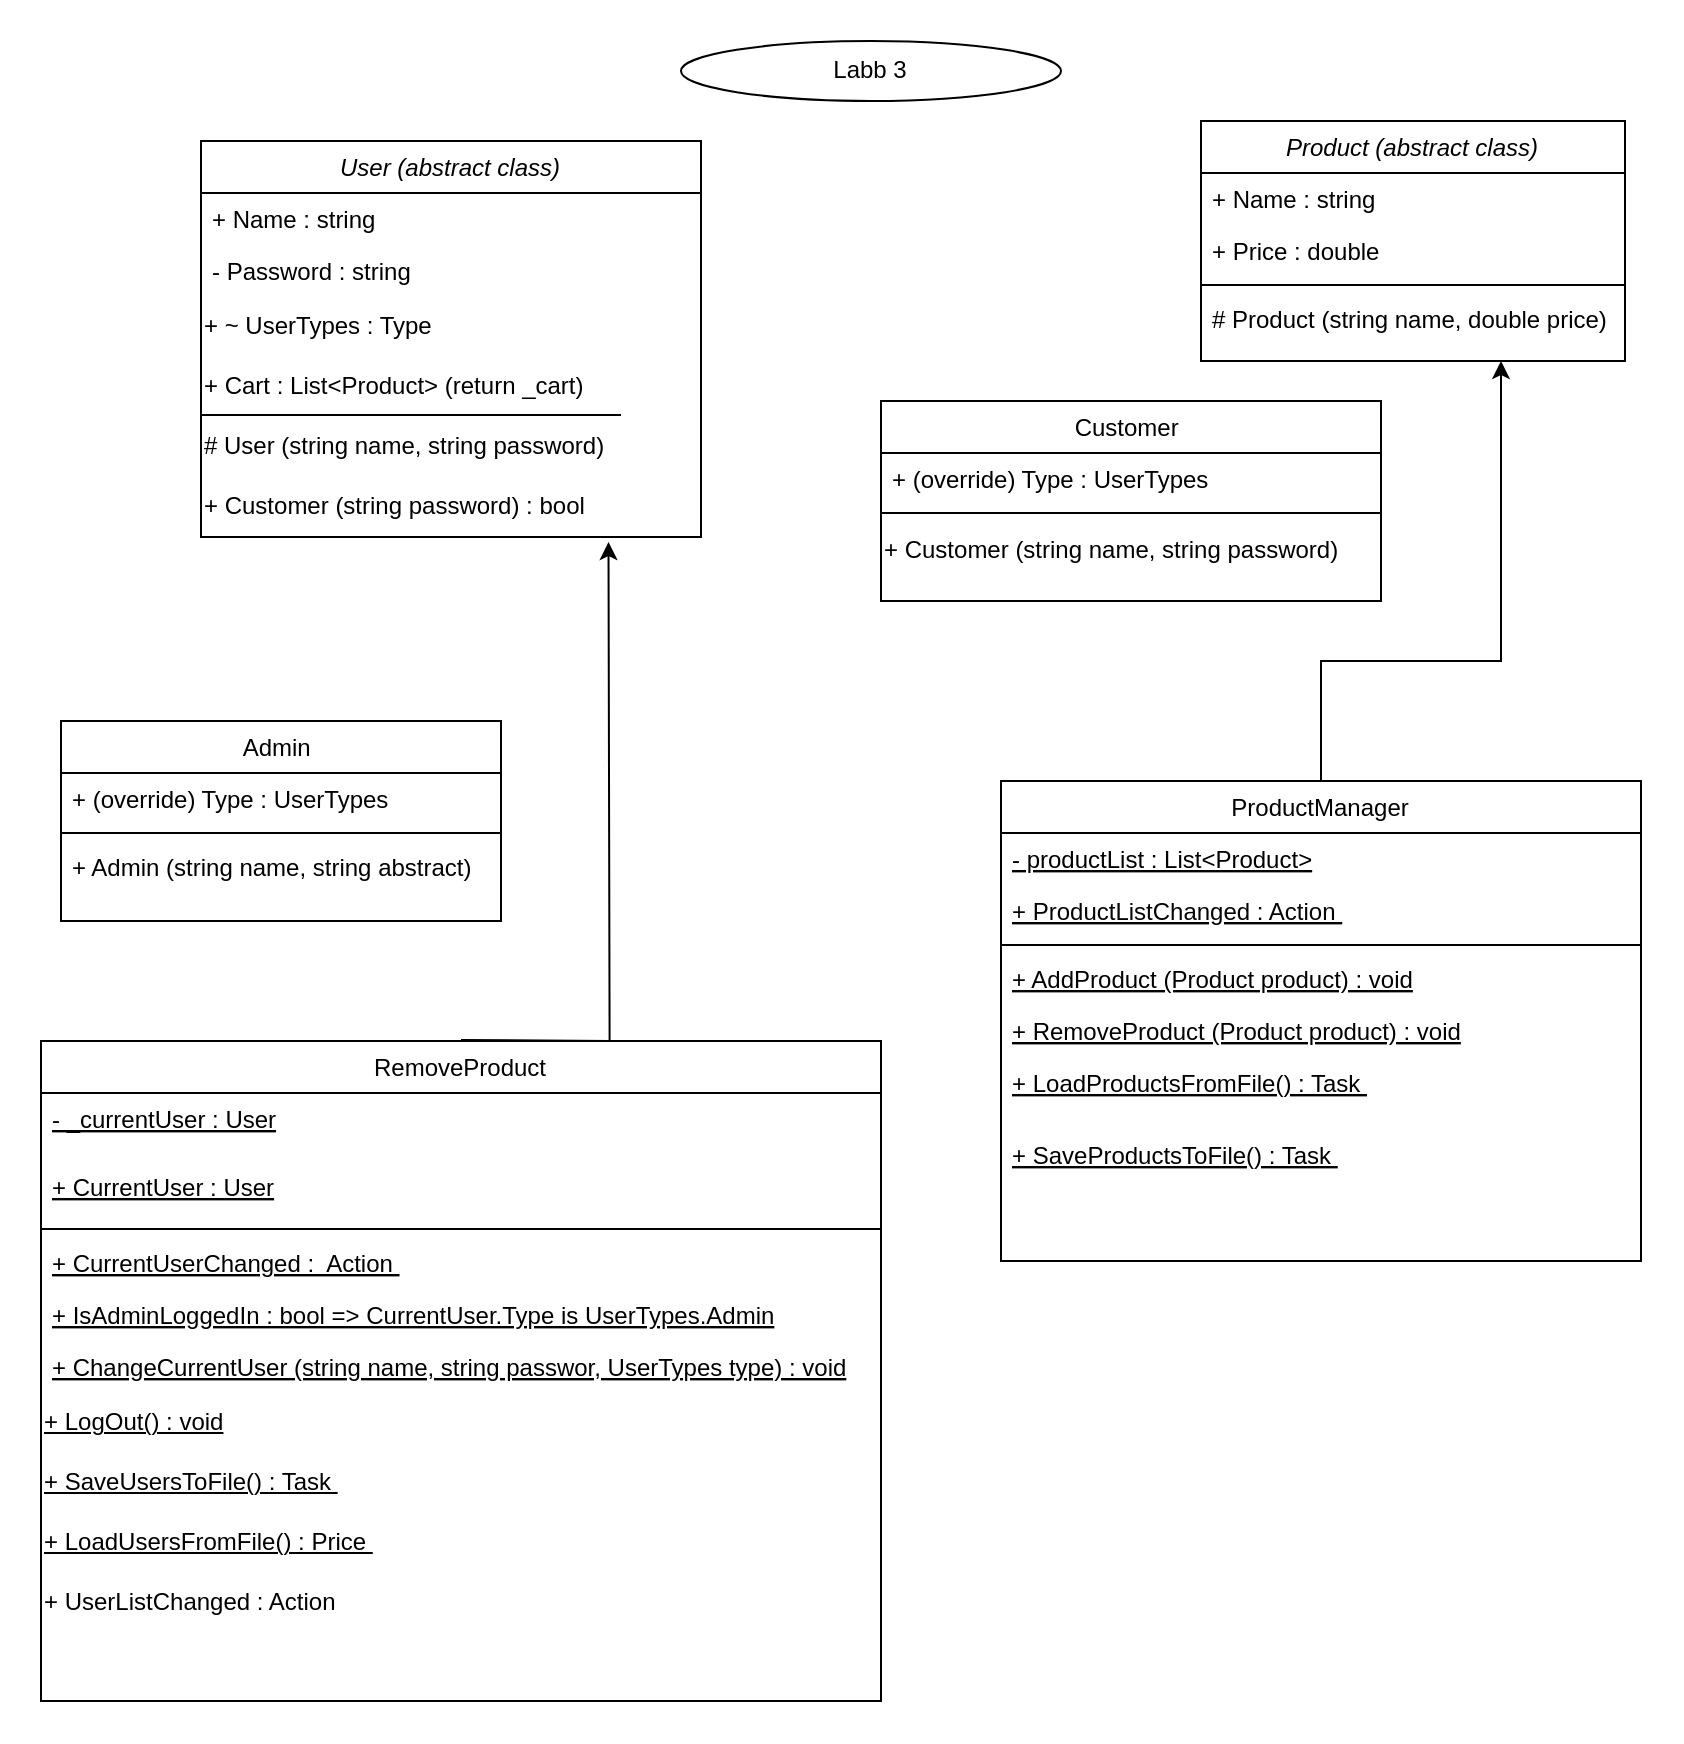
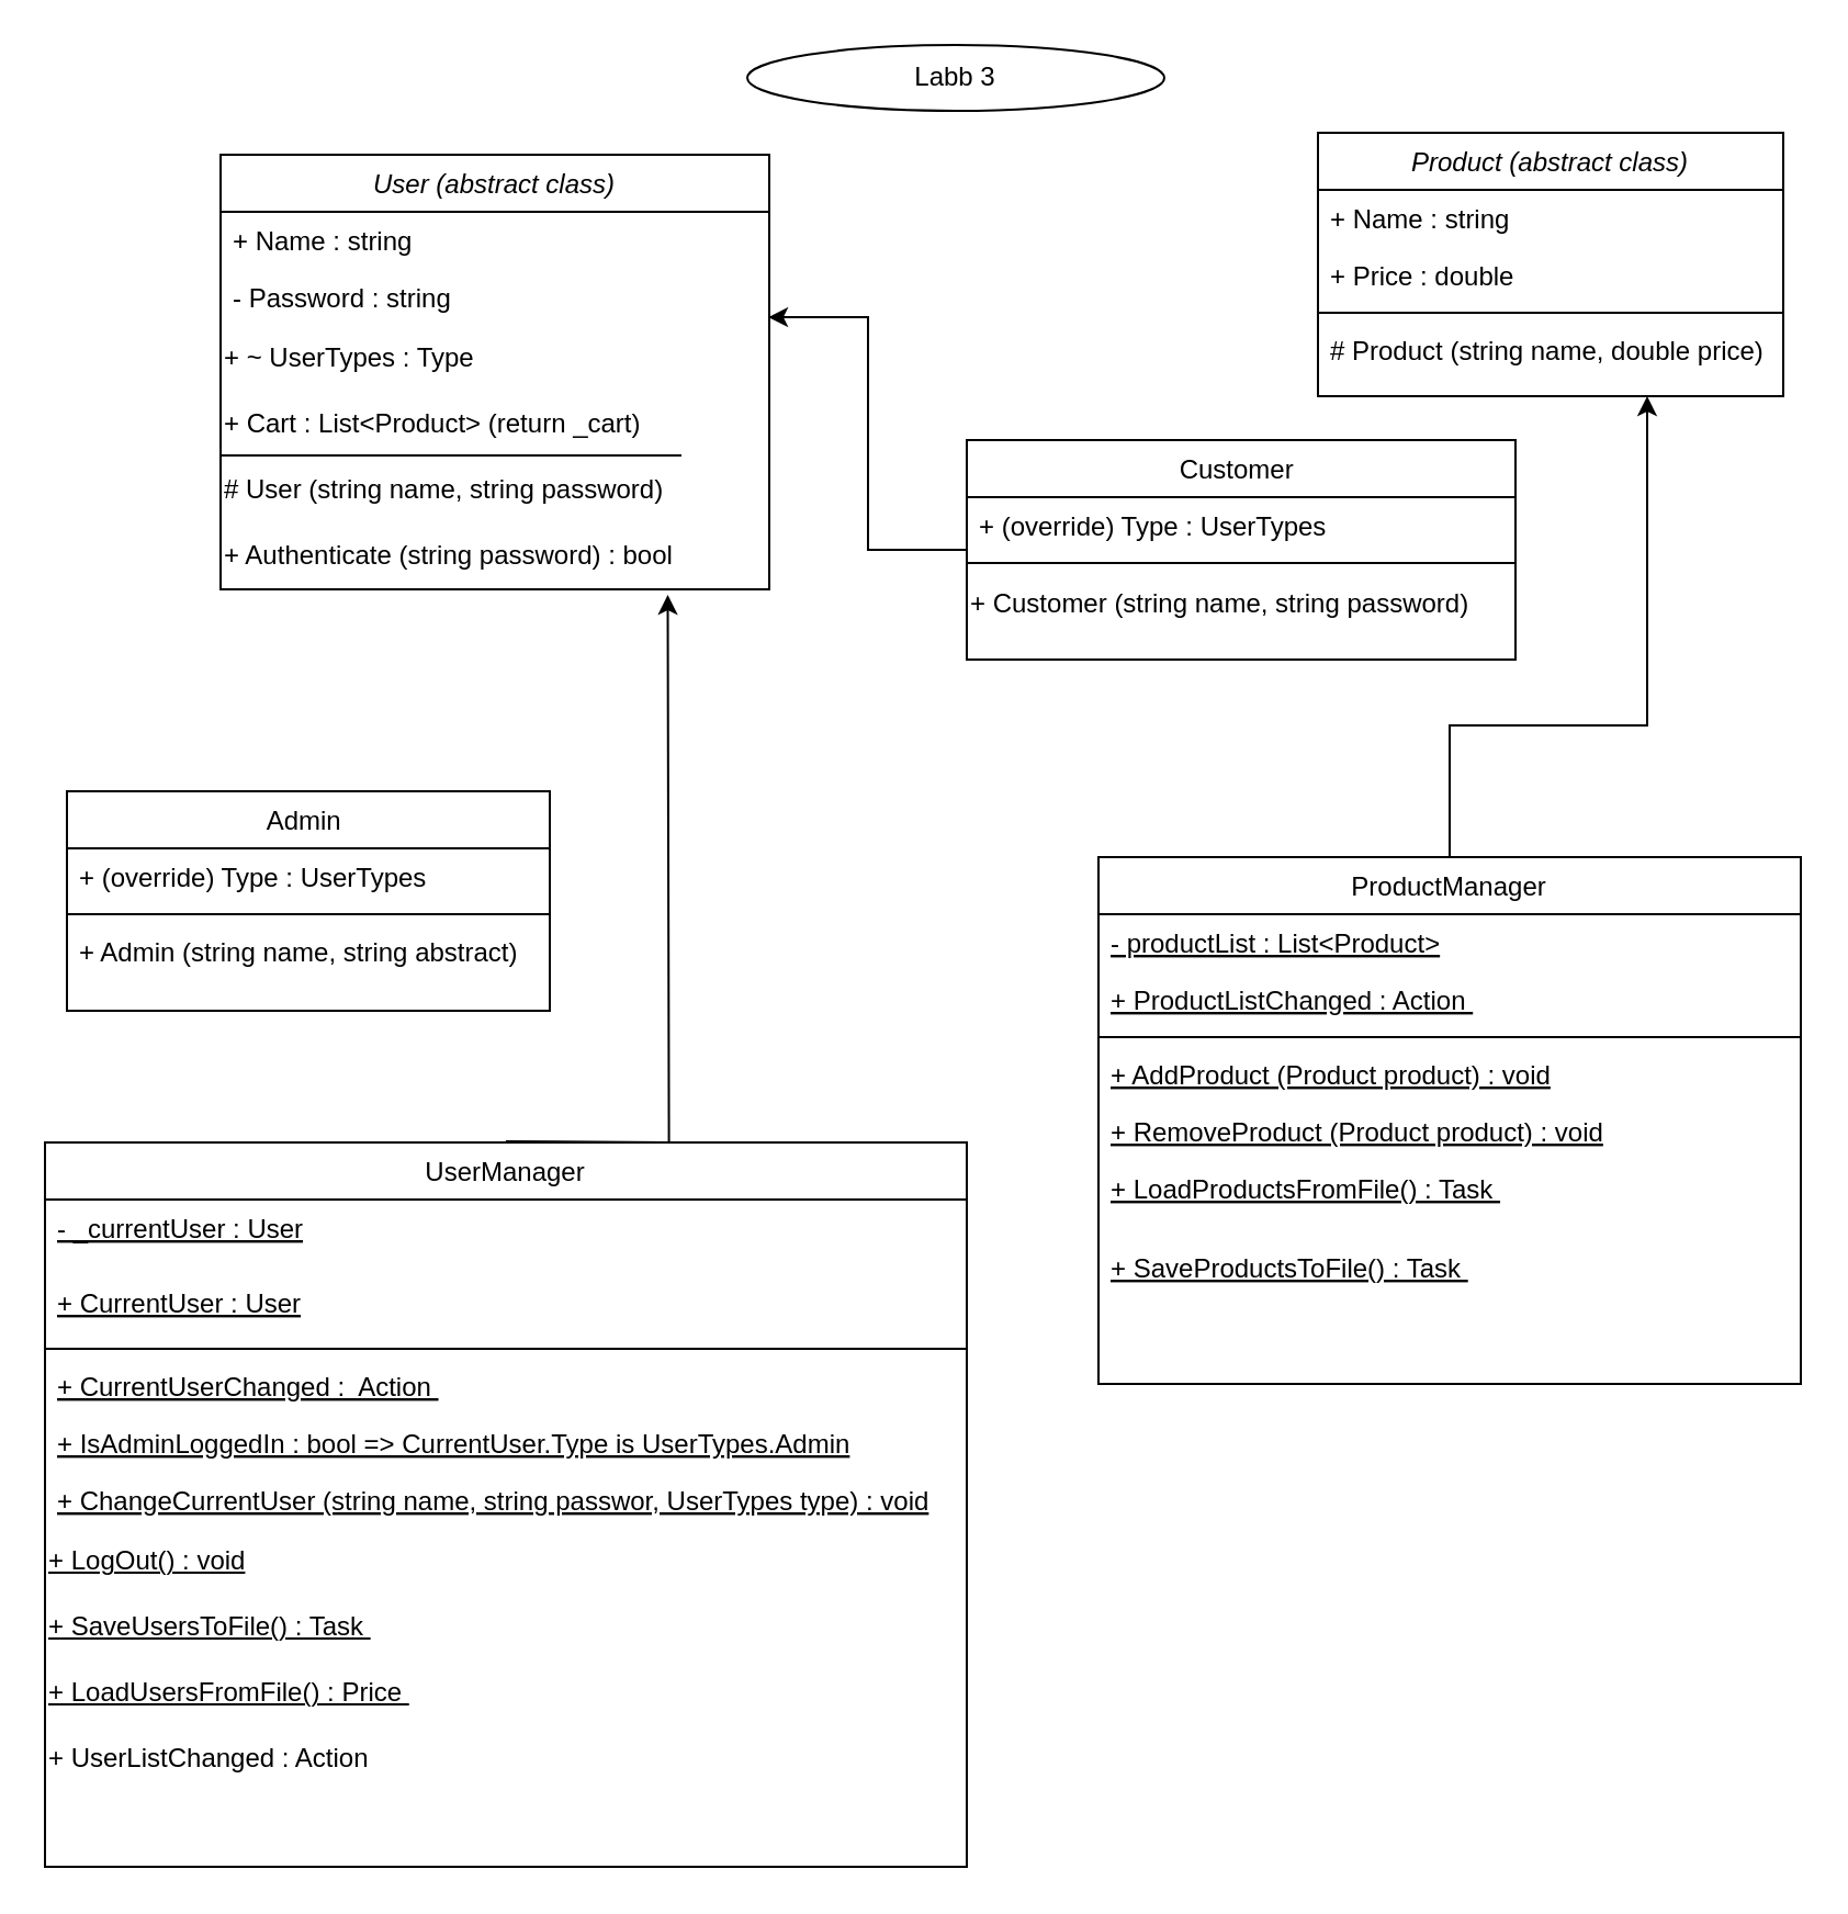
  <mxCell id="0" />
  <mxCell id="1" parent="0" />
  <mxCell id="2" value="Admin &#10;" style="swimlane;fontStyle=0;align=center;verticalAlign=top;childLayout=stackLayout;horizontal=1;startSize=26;horizontalStack=0;resizeParent=1;resizeLast=0;collapsible=1;marginBottom=0;rounded=0;shadow=0;strokeWidth=1;" parent="1" vertex="1"><mxGeometry x="30" y="360" width="220" height="100" as="geometry"><mxRectangle x="230" y="140" width="160" height="26" as="alternateBounds" /></mxGeometry></mxCell>
  <mxCell id="3" value="+ (override) Type : UserTypes" style="text;align=left;verticalAlign=top;spacingLeft=4;spacingRight=4;overflow=hidden;rotatable=0;points=[[0,0.5],[1,0.5]];portConstraint=eastwest;" parent="2" vertex="1"><mxGeometry y="26" width="220" height="26" as="geometry" /></mxCell>
  <mxCell id="4" value="" style="line;html=1;strokeWidth=1;align=left;verticalAlign=middle;spacingTop=-1;spacingLeft=3;spacingRight=3;rotatable=0;labelPosition=right;points=[];portConstraint=eastwest;" parent="2" vertex="1"><mxGeometry y="52" width="220" height="8" as="geometry" /></mxCell>
  <mxCell id="5" value="+ Admin (string name, string abstract)" style="text;align=left;verticalAlign=top;spacingLeft=4;spacingRight=4;overflow=hidden;rotatable=0;points=[[0,0.5],[1,0.5]];portConstraint=eastwest;" parent="2" vertex="1"><mxGeometry y="60" width="220" height="26" as="geometry" /></mxCell>
  <mxCell id="6" value="User (abstract class)" style="swimlane;fontStyle=2;align=center;verticalAlign=top;childLayout=stackLayout;horizontal=1;startSize=26;horizontalStack=0;resizeParent=1;resizeLast=0;collapsible=1;marginBottom=0;rounded=0;shadow=0;strokeWidth=1;" parent="1" vertex="1"><mxGeometry x="100" y="70" width="250" height="198" as="geometry"><mxRectangle x="130" y="380" width="160" height="26" as="alternateBounds" /></mxGeometry></mxCell>
  <mxCell id="7" value="+ Name : string" style="text;align=left;verticalAlign=top;spacingLeft=4;spacingRight=4;overflow=hidden;rotatable=0;points=[[0,0.5],[1,0.5]];portConstraint=eastwest;" parent="6" vertex="1"><mxGeometry y="26" width="250" height="26" as="geometry" /></mxCell>
  <mxCell id="8" value="- Password : string" style="text;align=left;verticalAlign=top;spacingLeft=4;spacingRight=4;overflow=hidden;rotatable=0;points=[[0,0.5],[1,0.5]];portConstraint=eastwest;rounded=0;shadow=0;html=0;" parent="6" vertex="1"><mxGeometry y="52" width="250" height="26" as="geometry" /></mxCell>
  <mxCell id="9" value="+ ~ UserTypes : Type" style="text;html=1;align=left;verticalAlign=middle;resizable=0;points=[];autosize=1;strokeColor=none;fillColor=none;" parent="6" vertex="1"><mxGeometry y="78" width="250" height="30" as="geometry" /></mxCell>
  <mxCell id="10" value="" style="endArrow=none;html=1;rounded=0;exitX=0;exitY=0;exitDx=0;exitDy=0;entryX=1;entryY=0;entryDx=0;entryDy=0;" parent="6" edge="1"><mxGeometry width="50" height="50" relative="1" as="geometry"><mxPoint x="2.274e-13" y="137" as="sourcePoint" /><mxPoint x="210" y="137" as="targetPoint" /><Array as="points"><mxPoint x="90" y="137" /></Array></mxGeometry></mxCell>
  <mxCell id="11" value="+ Cart : List&amp;lt;Product&amp;gt; (return _cart)" style="text;html=1;strokeColor=none;fillColor=none;align=left;verticalAlign=middle;whiteSpace=wrap;rounded=0;" parent="6" vertex="1"><mxGeometry y="108" width="250" height="30" as="geometry" /></mxCell>
  <mxCell id="12" value="# User (string name, string password)" style="text;html=1;strokeColor=none;fillColor=none;align=left;verticalAlign=middle;whiteSpace=wrap;rounded=0;" parent="6" vertex="1"><mxGeometry y="138" width="250" height="30" as="geometry" /></mxCell>
- <mxCell id="13" value="+ Customer (string password) : bool" style="text;html=1;strokeColor=none;fillColor=none;align=left;verticalAlign=middle;whiteSpace=wrap;rounded=0;" parent="6" vertex="1"><mxGeometry y="168" width="250" height="30" as="geometry" /></mxCell>
+ <mxCell id="13" value="+ Authenticate (string password) : bool" style="text;html=1;strokeColor=none;fillColor=none;align=left;verticalAlign=middle;whiteSpace=wrap;rounded=0;" parent="6" vertex="1"><mxGeometry y="168" width="250" height="30" as="geometry" /></mxCell>
+ <mxCell id="14" style="edgeStyle=orthogonalEdgeStyle;rounded=0;orthogonalLoop=1;jettySize=auto;html=1;entryX=0.998;entryY=-0.133;entryDx=0;entryDy=0;entryPerimeter=0;" parent="1" source="15" target="9" edge="1"><mxGeometry relative="1" as="geometry" /></mxCell>
  <mxCell id="15" value="Customer &#10;" style="swimlane;fontStyle=0;align=center;verticalAlign=top;childLayout=stackLayout;horizontal=1;startSize=26;horizontalStack=0;resizeParent=1;resizeLast=0;collapsible=1;marginBottom=0;rounded=0;shadow=0;strokeWidth=1;" parent="1" vertex="1"><mxGeometry x="440" y="200" width="250" height="100" as="geometry"><mxRectangle x="340" y="380" width="170" height="26" as="alternateBounds" /></mxGeometry></mxCell>
  <mxCell id="16" value="+ (override) Type : UserTypes" style="text;align=left;verticalAlign=top;spacingLeft=4;spacingRight=4;overflow=hidden;rotatable=0;points=[[0,0.5],[1,0.5]];portConstraint=eastwest;" parent="15" vertex="1"><mxGeometry y="26" width="250" height="26" as="geometry" /></mxCell>
  <mxCell id="17" value="" style="line;html=1;strokeWidth=1;align=left;verticalAlign=middle;spacingTop=-1;spacingLeft=3;spacingRight=3;rotatable=0;labelPosition=right;points=[];portConstraint=eastwest;" parent="15" vertex="1"><mxGeometry y="52" width="250" height="8" as="geometry" /></mxCell>
  <mxCell id="18" value="+ Customer (string name, string password)" style="text;html=1;align=left;verticalAlign=middle;resizable=0;points=[];autosize=1;strokeColor=none;fillColor=none;" parent="15" vertex="1"><mxGeometry y="60" width="250" height="30" as="geometry" /></mxCell>
  <mxCell id="19" value="Product (abstract class)" style="swimlane;fontStyle=2;align=center;verticalAlign=top;childLayout=stackLayout;horizontal=1;startSize=26;horizontalStack=0;resizeParent=1;resizeLast=0;collapsible=1;marginBottom=0;rounded=0;shadow=0;strokeWidth=1;" parent="1" vertex="1"><mxGeometry x="600" y="60" width="212" height="120" as="geometry"><mxRectangle x="550" y="140" width="160" height="26" as="alternateBounds" /></mxGeometry></mxCell>
  <mxCell id="20" value="+ Name : string    " style="text;align=left;verticalAlign=top;spacingLeft=4;spacingRight=4;overflow=hidden;rotatable=0;points=[[0,0.5],[1,0.5]];portConstraint=eastwest;" parent="19" vertex="1"><mxGeometry y="26" width="212" height="26" as="geometry" /></mxCell>
  <mxCell id="21" value="+ Price : double" style="text;align=left;verticalAlign=top;spacingLeft=4;spacingRight=4;overflow=hidden;rotatable=0;points=[[0,0.5],[1,0.5]];portConstraint=eastwest;rounded=0;shadow=0;html=0;" parent="19" vertex="1"><mxGeometry y="52" width="212" height="26" as="geometry" /></mxCell>
  <mxCell id="22" value="" style="line;html=1;strokeWidth=1;align=left;verticalAlign=middle;spacingTop=-1;spacingLeft=3;spacingRight=3;rotatable=0;labelPosition=right;points=[];portConstraint=eastwest;" parent="19" vertex="1"><mxGeometry y="78" width="212" height="8" as="geometry" /></mxCell>
  <mxCell id="23" value="# Product (string name, double price)" style="text;align=left;verticalAlign=top;spacingLeft=4;spacingRight=4;overflow=hidden;rotatable=0;points=[[0,0.5],[1,0.5]];portConstraint=eastwest;" parent="19" vertex="1"><mxGeometry y="86" width="212" height="26" as="geometry" /></mxCell>
  <mxCell id="24" value="Labb 3" style="ellipse;whiteSpace=wrap;html=1;" parent="1" vertex="1"><mxGeometry x="340" y="20" width="190" height="30" as="geometry" /></mxCell>
  <mxCell id="25" style="edgeStyle=orthogonalEdgeStyle;rounded=0;orthogonalLoop=1;jettySize=auto;html=1;" parent="1" edge="1"><mxGeometry relative="1" as="geometry"><mxPoint x="750" y="180" as="targetPoint" /><mxPoint x="620" y="390" as="sourcePoint" /><Array as="points"><mxPoint x="660" y="390" /><mxPoint x="660" y="330" /><mxPoint x="750" y="330" /></Array></mxGeometry></mxCell>
  <mxCell id="26" value="ProductManager" style="swimlane;fontStyle=0;align=center;verticalAlign=top;childLayout=stackLayout;horizontal=1;startSize=26;horizontalStack=0;resizeParent=1;resizeLast=0;collapsible=1;marginBottom=0;rounded=0;shadow=0;strokeWidth=1;" parent="1" vertex="1"><mxGeometry x="500" y="390" width="320" height="240" as="geometry"><mxRectangle x="550" y="140" width="160" height="26" as="alternateBounds" /></mxGeometry></mxCell>
  <mxCell id="27" value="- productList : List&lt;Product&gt;" style="text;align=left;verticalAlign=top;spacingLeft=4;spacingRight=4;overflow=hidden;rotatable=0;points=[[0,0.5],[1,0.5]];portConstraint=eastwest;rounded=0;shadow=0;html=0;fontStyle=4;fontColor=#000000;" parent="26" vertex="1"><mxGeometry y="26" width="320" height="26" as="geometry" /></mxCell>
  <mxCell id="28" value="+ ProductListChanged : Action &#10;" style="text;align=left;verticalAlign=top;spacingLeft=4;spacingRight=4;overflow=hidden;rotatable=0;points=[[0,0.5],[1,0.5]];portConstraint=eastwest;rounded=0;shadow=0;html=0;fontStyle=4;fontColor=#050505;" parent="26" vertex="1"><mxGeometry y="52" width="320" height="26" as="geometry" /></mxCell>
  <mxCell id="29" value="" style="line;html=1;strokeWidth=1;align=left;verticalAlign=middle;spacingTop=-1;spacingLeft=3;spacingRight=3;rotatable=0;labelPosition=right;points=[];portConstraint=eastwest;" parent="26" vertex="1"><mxGeometry y="78" width="320" height="8" as="geometry" /></mxCell>
  <mxCell id="30" value="+ AddProduct (Product product) : void" style="text;align=left;verticalAlign=top;spacingLeft=4;spacingRight=4;overflow=hidden;rotatable=0;points=[[0,0.5],[1,0.5]];portConstraint=eastwest;rounded=0;shadow=0;html=0;fontStyle=4" parent="26" vertex="1"><mxGeometry y="86" width="320" height="26" as="geometry" /></mxCell>
  <mxCell id="31" value="+ RemoveProduct (Product product) : void" style="text;align=left;verticalAlign=top;spacingLeft=4;spacingRight=4;overflow=hidden;rotatable=0;points=[[0,0.5],[1,0.5]];portConstraint=eastwest;rounded=0;shadow=0;html=0;fontStyle=4" parent="26" vertex="1"><mxGeometry y="112" width="320" height="26" as="geometry" /></mxCell>
  <mxCell id="32" value="+ LoadProductsFromFile() : Task &#10;" style="text;align=left;verticalAlign=top;spacingLeft=4;spacingRight=4;overflow=hidden;rotatable=0;points=[[0,0.5],[1,0.5]];portConstraint=eastwest;fontStyle=4" parent="26" vertex="1"><mxGeometry y="138" width="320" height="36" as="geometry" /></mxCell>
  <mxCell id="33" value="+ SaveProductsToFile() : Task &#10;" style="text;align=left;verticalAlign=top;spacingLeft=4;spacingRight=4;overflow=hidden;rotatable=0;points=[[0,0.5],[1,0.5]];portConstraint=eastwest;fontStyle=4" parent="26" vertex="1"><mxGeometry y="174" width="320" height="40" as="geometry" /></mxCell>
  <mxCell id="34" style="edgeStyle=orthogonalEdgeStyle;rounded=0;orthogonalLoop=1;jettySize=auto;html=1;entryX=0.855;entryY=1.1;entryDx=0;entryDy=0;entryPerimeter=0;" parent="1" edge="1"><mxGeometry relative="1" as="geometry"><mxPoint x="230" y="519.5" as="sourcePoint" /><mxPoint x="303.75" y="270.5" as="targetPoint" /></mxGeometry></mxCell>
- <mxCell id="35" value="RemoveProduct" style="swimlane;fontStyle=0;align=center;verticalAlign=top;childLayout=stackLayout;horizontal=1;startSize=26;horizontalStack=0;resizeParent=1;resizeLast=0;collapsible=1;marginBottom=0;rounded=0;shadow=0;strokeWidth=1;" parent="1" vertex="1"><mxGeometry x="20" y="520" width="420" height="330" as="geometry"><mxRectangle x="550" y="140" width="160" height="26" as="alternateBounds" /></mxGeometry></mxCell>
+ <mxCell id="35" value="UserManager" style="swimlane;fontStyle=0;align=center;verticalAlign=top;childLayout=stackLayout;horizontal=1;startSize=26;horizontalStack=0;resizeParent=1;resizeLast=0;collapsible=1;marginBottom=0;rounded=0;shadow=0;strokeWidth=1;" parent="1" vertex="1"><mxGeometry x="20" y="520" width="420" height="330" as="geometry"><mxRectangle x="550" y="140" width="160" height="26" as="alternateBounds" /></mxGeometry></mxCell>
  <mxCell id="36" value="- _currentUser : User" style="text;align=left;verticalAlign=top;spacingLeft=4;spacingRight=4;overflow=hidden;rotatable=0;points=[[0,0.5],[1,0.5]];portConstraint=eastwest;rounded=0;shadow=0;html=0;fontStyle=4" parent="35" vertex="1"><mxGeometry y="26" width="420" height="34" as="geometry" /></mxCell>
  <mxCell id="37" value="+ CurrentUser : User" style="text;align=left;verticalAlign=top;spacingLeft=4;spacingRight=4;overflow=hidden;rotatable=0;points=[[0,0.5],[1,0.5]];portConstraint=eastwest;fontStyle=4" parent="35" vertex="1"><mxGeometry y="60" width="420" height="30" as="geometry" /></mxCell>
  <mxCell id="38" value="" style="line;html=1;strokeWidth=1;align=left;verticalAlign=middle;spacingTop=-1;spacingLeft=3;spacingRight=3;rotatable=0;labelPosition=right;points=[];portConstraint=eastwest;" parent="35" vertex="1"><mxGeometry y="90" width="420" height="8" as="geometry" /></mxCell>
  <mxCell id="39" value="+ CurrentUserChanged :  Action " style="text;align=left;verticalAlign=top;spacingLeft=4;spacingRight=4;overflow=hidden;rotatable=0;points=[[0,0.5],[1,0.5]];portConstraint=eastwest;fontStyle=4" parent="35" vertex="1"><mxGeometry y="98" width="420" height="26" as="geometry" /></mxCell>
  <mxCell id="40" value="+ IsAdminLoggedIn : bool =&gt; CurrentUser.Type is UserTypes.Admin" style="text;align=left;verticalAlign=top;spacingLeft=4;spacingRight=4;overflow=hidden;rotatable=0;points=[[0,0.5],[1,0.5]];portConstraint=eastwest;rounded=0;shadow=0;html=0;fontStyle=4" parent="35" vertex="1"><mxGeometry y="124" width="420" height="26" as="geometry" /></mxCell>
  <mxCell id="41" value="+ ChangeCurrentUser (string name, string passwor, UserTypes type) : void" style="text;align=left;verticalAlign=top;spacingLeft=4;spacingRight=4;overflow=hidden;rotatable=0;points=[[0,0.5],[1,0.5]];portConstraint=eastwest;rounded=0;shadow=0;html=0;fontStyle=4" parent="35" vertex="1"><mxGeometry y="150" width="420" height="26" as="geometry" /></mxCell>
  <mxCell id="42" value="&lt;u&gt;+ LogOut() : void&lt;/u&gt;" style="text;html=1;align=left;verticalAlign=middle;resizable=0;points=[];autosize=1;strokeColor=none;fillColor=none;" parent="35" vertex="1"><mxGeometry y="176" width="420" height="30" as="geometry" /></mxCell>
  <mxCell id="43" value="&lt;u&gt;+ SaveUsersToFile() : Task&amp;nbsp;&lt;br&gt;&lt;/u&gt;" style="text;html=1;align=left;verticalAlign=middle;resizable=0;points=[];autosize=1;strokeColor=none;fillColor=none;" parent="35" vertex="1"><mxGeometry y="206" width="420" height="30" as="geometry" /></mxCell>
  <mxCell id="44" value="&lt;u&gt;+ LoadUsersFromFile() : Price&amp;nbsp;&lt;br&gt;&lt;/u&gt;" style="text;html=1;align=left;verticalAlign=middle;resizable=0;points=[];autosize=1;strokeColor=none;fillColor=none;" parent="35" vertex="1"><mxGeometry y="236" width="420" height="30" as="geometry" /></mxCell>
  <mxCell id="45" value="+ UserListChanged : Action" style="text;html=1;align=left;verticalAlign=middle;resizable=0;points=[];autosize=1;strokeColor=none;fillColor=none;" parent="35" vertex="1"><mxGeometry y="266" width="420" height="30" as="geometry" /></mxCell>
